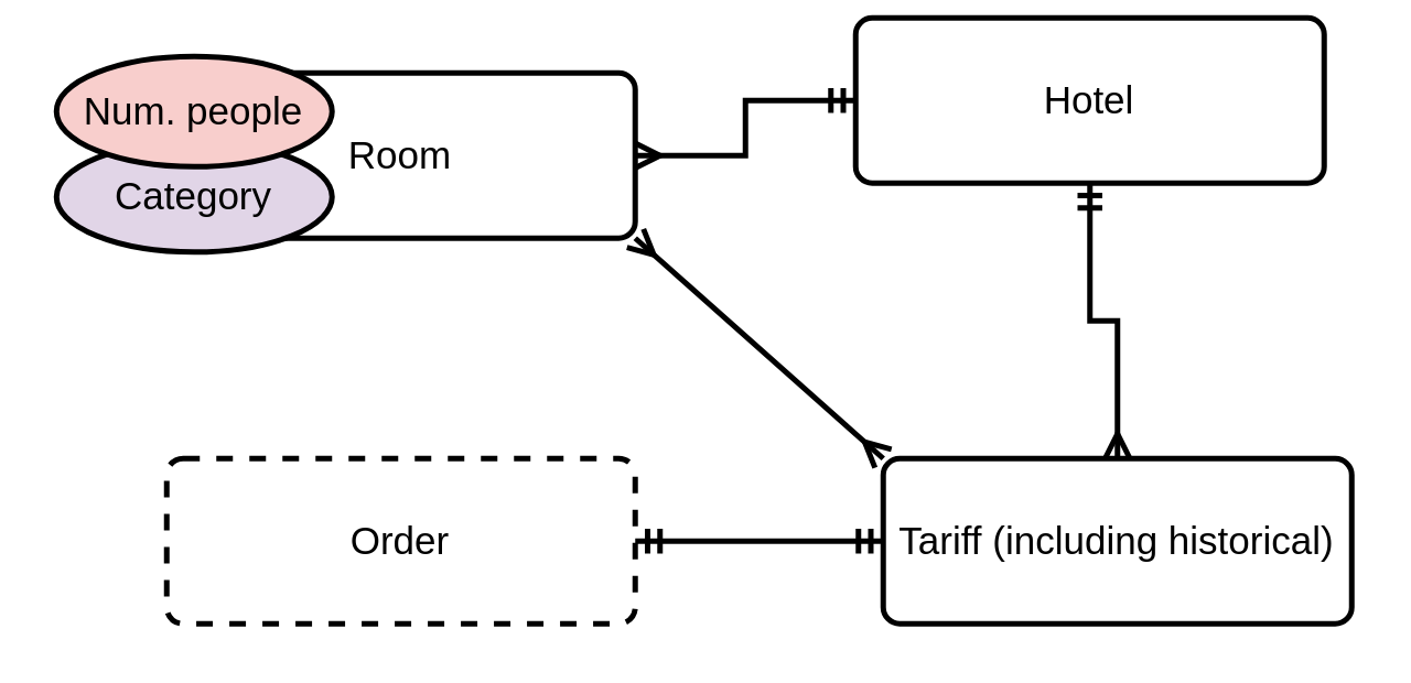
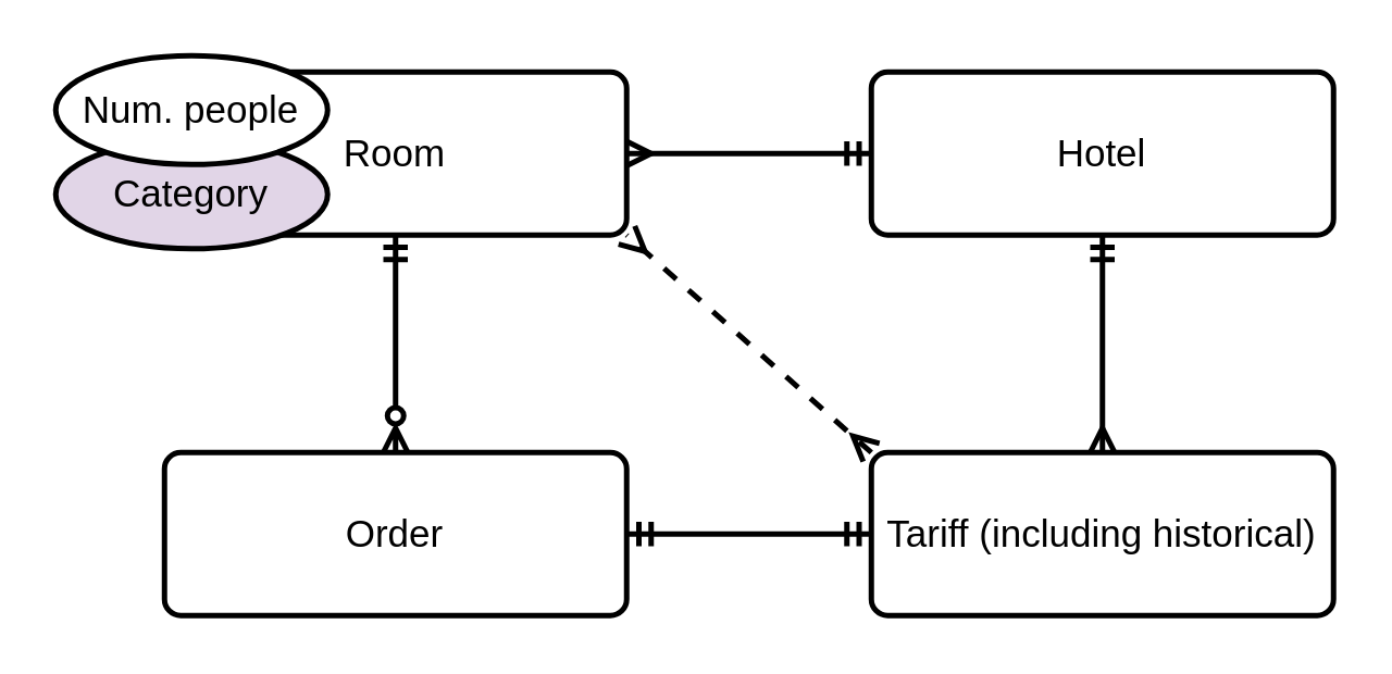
  <mxCell id="0" />
  <mxCell id="1" parent="0" />
  <mxCell id="2" value="Room" style="rounded=1;arcSize=10;whiteSpace=wrap;html=1;align=center;strokeWidth=2;fontSize=14;" parent="1" vertex="1"><mxGeometry x="60" y="26" width="170" height="60" as="geometry" /></mxCell>
- <mxCell id="4" value="Order" style="rounded=1;arcSize=10;whiteSpace=wrap;html=1;align=center;strokeWidth=2;fontSize=14;dashed=1;" parent="1" vertex="1"><mxGeometry x="60" y="166" width="170" height="60" as="geometry" /></mxCell>
+ <mxCell id="3" style="edgeStyle=orthogonalEdgeStyle;rounded=0;orthogonalLoop=1;jettySize=auto;html=1;exitX=0.5;exitY=0;exitDx=0;exitDy=0;entryX=0.5;entryY=1;entryDx=0;entryDy=0;startArrow=ERzeroToMany;startFill=0;endArrow=ERmandOne;endFill=0;strokeWidth=2;fontSize=14;" parent="1" source="4" target="2" edge="1"><mxGeometry relative="1" as="geometry" /></mxCell>
+ <mxCell id="4" value="Order" style="rounded=1;arcSize=10;whiteSpace=wrap;html=1;align=center;strokeWidth=2;fontSize=14;" parent="1" vertex="1"><mxGeometry x="60" y="166" width="170" height="60" as="geometry" /></mxCell>
  <mxCell id="5" style="edgeStyle=orthogonalEdgeStyle;rounded=0;orthogonalLoop=1;jettySize=auto;html=1;exitX=0;exitY=0.5;exitDx=0;exitDy=0;entryX=1;entryY=0.5;entryDx=0;entryDy=0;startArrow=ERmandOne;startFill=0;endArrow=ERmandOne;endFill=0;strokeWidth=2;fontSize=14;" parent="1" source="7" target="4" edge="1"><mxGeometry relative="1" as="geometry" /></mxCell>
- <mxCell id="6" style="rounded=0;orthogonalLoop=1;jettySize=auto;html=1;exitX=0;exitY=0;exitDx=0;exitDy=0;entryX=1;entryY=1;entryDx=0;entryDy=0;startArrow=ERmany;startFill=0;endArrow=ERmany;endFill=0;strokeWidth=2;fontSize=14;" parent="1" source="7" target="2" edge="1"><mxGeometry relative="1" as="geometry" /></mxCell>
+ <mxCell id="6" style="rounded=0;orthogonalLoop=1;jettySize=auto;html=1;exitX=0;exitY=0;exitDx=0;exitDy=0;entryX=1;entryY=1;entryDx=0;entryDy=0;startArrow=ERmany;startFill=0;endArrow=ERmany;endFill=0;strokeWidth=2;fontSize=14;dashed=1;" parent="1" source="7" target="2" edge="1"><mxGeometry relative="1" as="geometry" /></mxCell>
  <mxCell id="7" value="Tariff (including historical)" style="rounded=1;arcSize=10;whiteSpace=wrap;html=1;align=center;strokeWidth=2;fontSize=14;" parent="1" vertex="1"><mxGeometry x="320" y="166" width="170" height="60" as="geometry" /></mxCell>
  <mxCell id="8" value="Category" style="ellipse;whiteSpace=wrap;html=1;align=center;strokeWidth=2;fontSize=14;fillColor=#e1d5e7;" parent="1" vertex="1"><mxGeometry x="20" y="51" width="100" height="40" as="geometry" /></mxCell>
  <mxCell id="9" style="edgeStyle=orthogonalEdgeStyle;rounded=0;orthogonalLoop=1;jettySize=auto;html=1;exitX=0;exitY=0.5;exitDx=0;exitDy=0;startArrow=ERmandOne;startFill=0;endArrow=ERmany;endFill=0;strokeWidth=2;fontSize=14;" parent="1" source="11" target="2" edge="1"><mxGeometry relative="1" as="geometry" /></mxCell>
  <mxCell id="10" style="edgeStyle=orthogonalEdgeStyle;rounded=0;orthogonalLoop=1;jettySize=auto;html=1;exitX=0.5;exitY=1;exitDx=0;exitDy=0;entryX=0.5;entryY=0;entryDx=0;entryDy=0;startArrow=ERmandOne;startFill=0;endArrow=ERmany;endFill=0;strokeWidth=2;fontSize=14;" parent="1" source="11" target="7" edge="1"><mxGeometry relative="1" as="geometry" /></mxCell>
- <mxCell id="11" value="Hotel" style="rounded=1;arcSize=10;whiteSpace=wrap;html=1;align=center;strokeWidth=2;fontSize=14;" parent="1" vertex="1"><mxGeometry x="310" y="6" width="170" height="60" as="geometry" /></mxCell>
- <mxCell id="12" value="Num. people" style="ellipse;whiteSpace=wrap;html=1;align=center;strokeWidth=2;fontSize=14;fillColor=#f8cecc;" parent="1" vertex="1"><mxGeometry x="20" y="20" width="100" height="40" as="geometry" /></mxCell>
+ <mxCell id="11" value="Hotel" style="rounded=1;arcSize=10;whiteSpace=wrap;html=1;align=center;strokeWidth=2;fontSize=14;" parent="1" vertex="1"><mxGeometry x="320" y="26" width="170" height="60" as="geometry" /></mxCell>
+ <mxCell id="12" value="Num. people" style="ellipse;whiteSpace=wrap;html=1;align=center;strokeWidth=2;fontSize=14;" parent="1" vertex="1"><mxGeometry x="20" y="20" width="100" height="40" as="geometry" /></mxCell>
